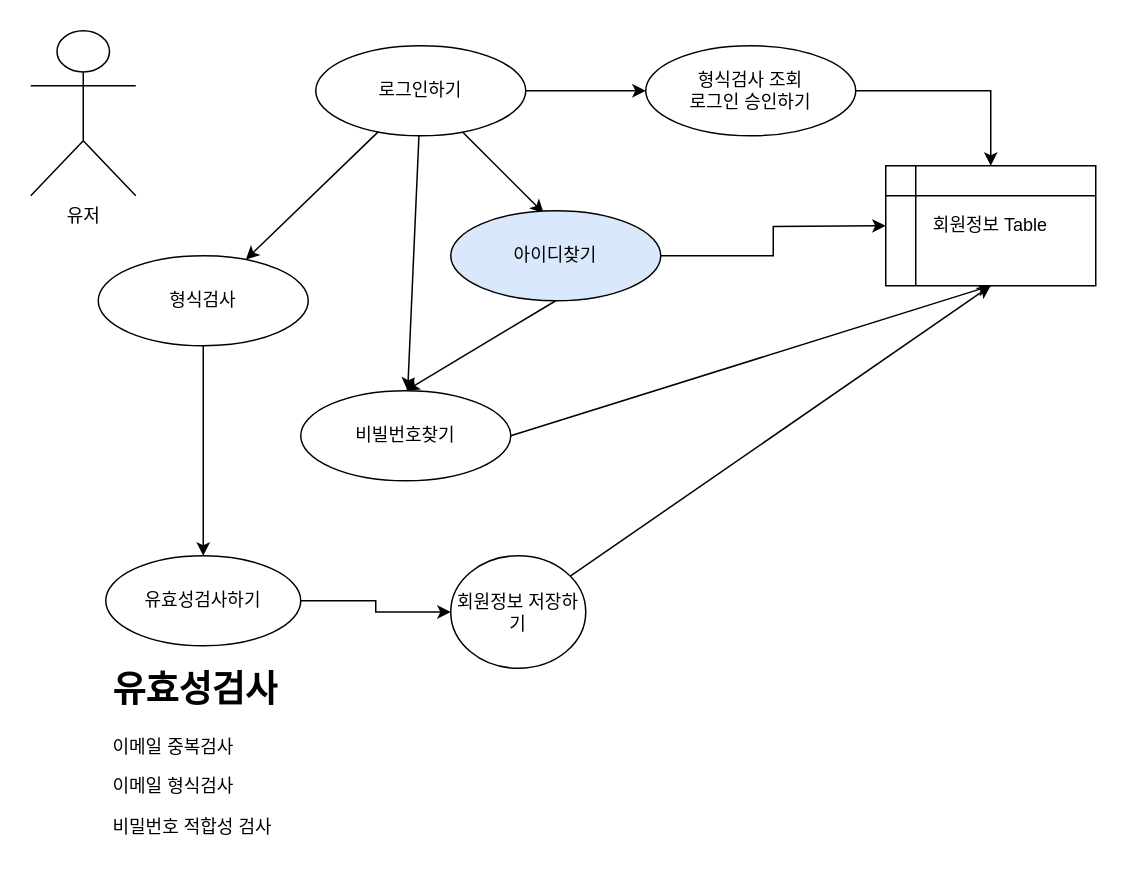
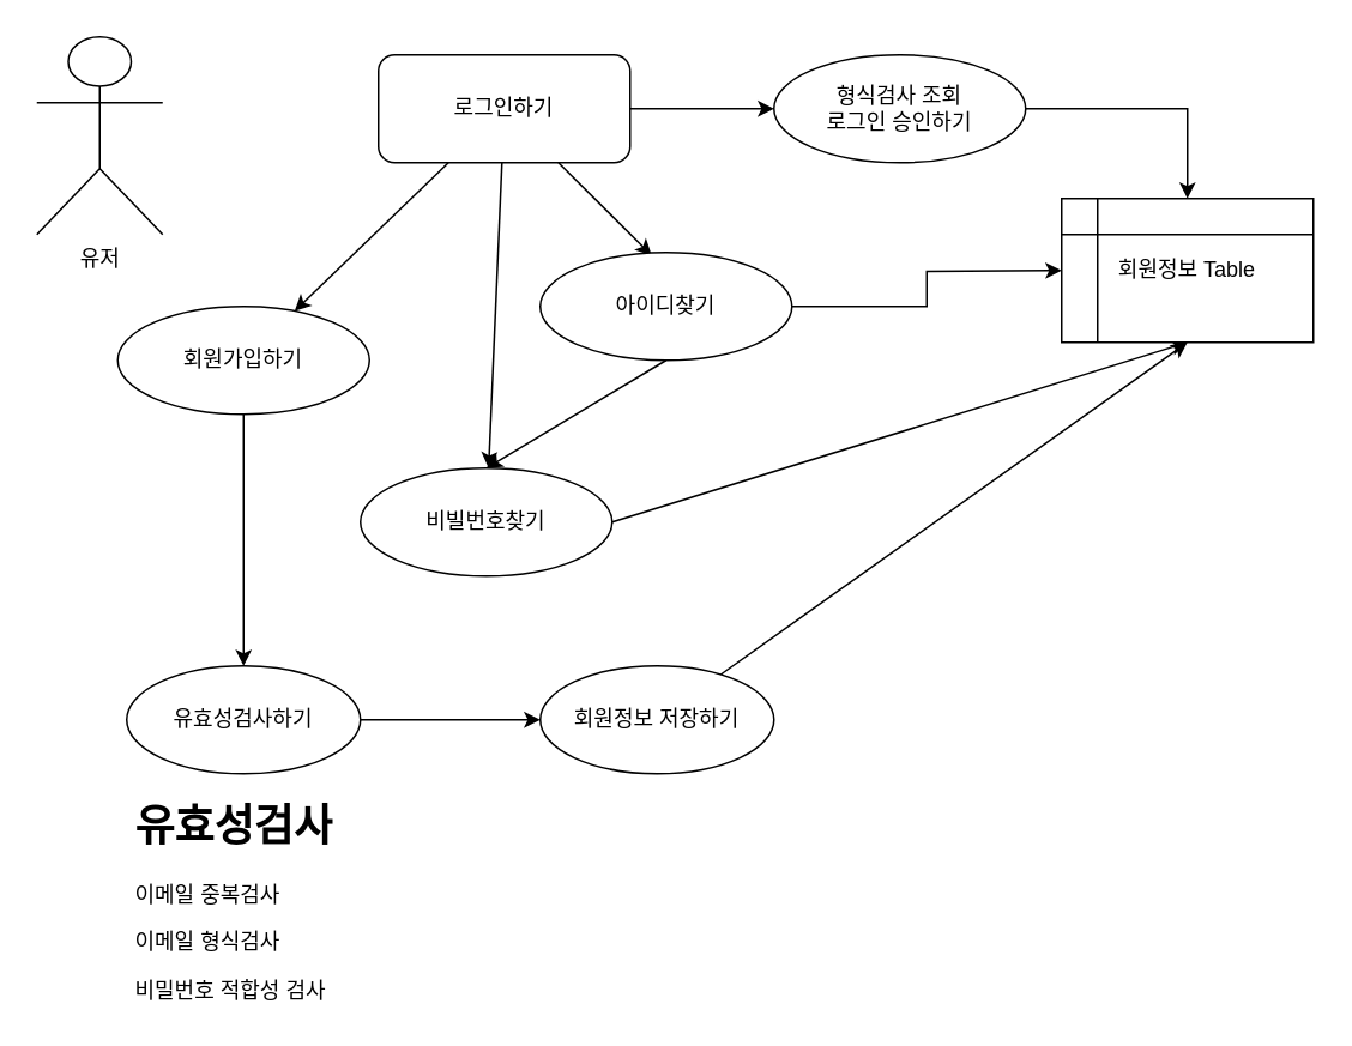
  <mxCell id="0" />
  <mxCell id="1" parent="0" />
  <mxCell id="2" value="유저" style="shape=umlActor;verticalLabelPosition=bottom;verticalAlign=top;html=1;outlineConnect=0;" parent="1" vertex="1"><mxGeometry x="20" y="20" width="70" height="110" as="geometry" /></mxCell>
  <mxCell id="3" style="rounded=0;orthogonalLoop=1;jettySize=auto;html=1;" parent="1" source="7" target="9" edge="1"><mxGeometry relative="1" as="geometry" /></mxCell>
  <mxCell id="4" style="rounded=0;orthogonalLoop=1;jettySize=auto;html=1;entryX=0.443;entryY=0.028;entryDx=0;entryDy=0;entryPerimeter=0;" parent="1" source="7" target="12" edge="1"><mxGeometry relative="1" as="geometry" /></mxCell>
  <mxCell id="5" style="rounded=0;orthogonalLoop=1;jettySize=auto;html=1;" parent="1" source="7" target="14" edge="1"><mxGeometry relative="1" as="geometry" /></mxCell>
  <mxCell id="6" style="edgeStyle=orthogonalEdgeStyle;rounded=0;orthogonalLoop=1;jettySize=auto;html=1;entryX=0;entryY=0.5;entryDx=0;entryDy=0;" parent="1" source="7" target="22" edge="1"><mxGeometry relative="1" as="geometry" /></mxCell>
- <mxCell id="7" value="로그인하기" style="ellipse;whiteSpace=wrap;html=1;" parent="1" vertex="1"><mxGeometry x="210" y="30" width="140" height="60" as="geometry" /></mxCell>
+ <mxCell id="7" value="로그인하기" style="whiteSpace=wrap;html=1;rounded=1;" parent="1" vertex="1"><mxGeometry x="210" y="30" width="140" height="60" as="geometry" /></mxCell>
  <mxCell id="8" style="rounded=0;orthogonalLoop=1;jettySize=auto;html=1;entryX=0.5;entryY=0;entryDx=0;entryDy=0;" parent="1" source="9" target="16" edge="1"><mxGeometry relative="1" as="geometry" /></mxCell>
- <mxCell id="9" value="형식검사" style="ellipse;whiteSpace=wrap;html=1;" parent="1" vertex="1"><mxGeometry x="65" y="170" width="140" height="60" as="geometry" /></mxCell>
+ <mxCell id="9" value="회원가입하기" style="ellipse;whiteSpace=wrap;html=1;" parent="1" vertex="1"><mxGeometry x="65" y="170" width="140" height="60" as="geometry" /></mxCell>
  <mxCell id="10" style="rounded=0;orthogonalLoop=1;jettySize=auto;html=1;entryX=0.5;entryY=0;entryDx=0;entryDy=0;exitX=0.5;exitY=1;exitDx=0;exitDy=0;" parent="1" source="12" target="14" edge="1"><mxGeometry relative="1" as="geometry" /></mxCell>
  <mxCell id="11" style="edgeStyle=orthogonalEdgeStyle;rounded=0;orthogonalLoop=1;jettySize=auto;html=1;" parent="1" source="12" edge="1"><mxGeometry relative="1" as="geometry"><mxPoint x="590" y="150" as="targetPoint" /></mxGeometry></mxCell>
- <mxCell id="12" value="아이디찾기" style="ellipse;whiteSpace=wrap;html=1;fillColor=#dae8fc;" parent="1" vertex="1"><mxGeometry x="300" y="140" width="140" height="60" as="geometry" /></mxCell>
+ <mxCell id="12" value="아이디찾기" style="ellipse;whiteSpace=wrap;html=1;" parent="1" vertex="1"><mxGeometry x="300" y="140" width="140" height="60" as="geometry" /></mxCell>
  <mxCell id="13" style="rounded=0;orthogonalLoop=1;jettySize=auto;html=1;entryX=0.5;entryY=1;entryDx=0;entryDy=0;exitX=1;exitY=0.5;exitDx=0;exitDy=0;" parent="1" source="14" target="20" edge="1"><mxGeometry relative="1" as="geometry" /></mxCell>
  <mxCell id="14" value="비빌번호찾기" style="ellipse;whiteSpace=wrap;html=1;" parent="1" vertex="1"><mxGeometry x="200" y="260" width="140" height="60" as="geometry" /></mxCell>
  <mxCell id="15" style="edgeStyle=orthogonalEdgeStyle;rounded=0;orthogonalLoop=1;jettySize=auto;html=1;entryX=0;entryY=0.5;entryDx=0;entryDy=0;" parent="1" source="16" target="19" edge="1"><mxGeometry relative="1" as="geometry" /></mxCell>
  <mxCell id="16" value="유효성검사하기" style="ellipse;whiteSpace=wrap;html=1;" parent="1" vertex="1"><mxGeometry x="70" y="370" width="130" height="60" as="geometry" /></mxCell>
  <mxCell id="17" value="&lt;h1&gt;유효성검사&lt;/h1&gt;&lt;p&gt;이메일 중복검사&lt;/p&gt;&lt;p&gt;이메일 형식검사&lt;/p&gt;&lt;p&gt;비밀번호 적합성 검사&lt;/p&gt;" style="text;html=1;strokeColor=none;fillColor=none;spacing=5;spacingTop=-20;whiteSpace=wrap;overflow=hidden;rounded=0;" parent="1" vertex="1"><mxGeometry x="70" y="440" width="190" height="120" as="geometry" /></mxCell>
  <mxCell id="18" style="rounded=0;orthogonalLoop=1;jettySize=auto;html=1;entryX=0.5;entryY=1;entryDx=0;entryDy=0;" parent="1" source="19" target="20" edge="1"><mxGeometry relative="1" as="geometry" /></mxCell>
- <mxCell id="19" value="회원정보 저장하기" style="ellipse;whiteSpace=wrap;html=1;" parent="1" vertex="1"><mxGeometry x="300" y="370" width="90" height="75" as="geometry" /></mxCell>
+ <mxCell id="19" value="회원정보 저장하기" style="ellipse;whiteSpace=wrap;html=1;" parent="1" vertex="1"><mxGeometry x="300" y="370" width="130" height="60" as="geometry" /></mxCell>
  <mxCell id="20" value="회원정보 Table" style="shape=internalStorage;whiteSpace=wrap;html=1;backgroundOutline=1;" parent="1" vertex="1"><mxGeometry x="590" y="110" width="140" height="80" as="geometry" /></mxCell>
  <mxCell id="21" style="edgeStyle=orthogonalEdgeStyle;rounded=0;orthogonalLoop=1;jettySize=auto;html=1;entryX=0.5;entryY=0;entryDx=0;entryDy=0;" parent="1" source="22" target="20" edge="1"><mxGeometry relative="1" as="geometry" /></mxCell>
  <mxCell id="22" value="형식검사 조회&lt;br&gt;로그인 승인하기" style="ellipse;whiteSpace=wrap;html=1;" parent="1" vertex="1"><mxGeometry x="430" y="30" width="140" height="60" as="geometry" /></mxCell>
